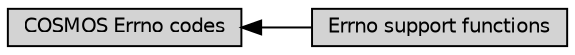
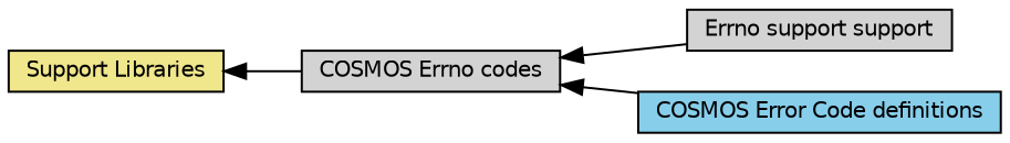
  digraph {
    rankdir=LR
    node [color=black fillcolor=lightgrey fontname=Helvetica fontsize=10 shape=record style=filled]
    edge [dir=back fontname=Helvetica fontsize=10 labelfontname=Helvetica labelfontsize=10 shape=plaintext style=solid]
-   n1 [height=0.2 label="Errno support functions" width=0.4]
+   n1 [height=0.2 label="Errno support support" width=0.4]
+   n2 [fillcolor=khaki height=0.2 label="Support Libraries" width=0.4]
    n3 [fontcolor=black height=0.2 label="COSMOS Errno codes" width=0.4]
+   n4 [fillcolor=skyblue height=0.2 label="COSMOS Error Code definitions" width=0.4]
+   n2 -> n3
    n3 -> n1
+   n3 -> n4
  }
